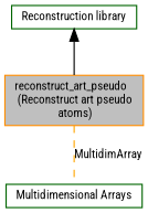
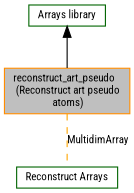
  digraph {
    fontname="Roboto Condensed"
    rankdir=TB
    node [color=darkgreen fillcolor=white fontname="Roboto Condensed" fontsize=10 shape=record style=filled]
    edge [fontname="Roboto Condensed" fontsize=10 labelfontname=Helvetica labelfontsize=10 shape=plaintext]
-   n1 [height=0.2 label="Multidimensional Arrays" width=0.4]
-   n2 [height=0.2 label="Reconstruction library" width=0.4]
+   n1 [height=0.2 label="Reconstruct Arrays" width=0.4]
+   n2 [height=0.2 label="Arrays library" width=0.4]
    n3 [color=darkorange fillcolor=grey75 fontcolor=black height=0.2 label="reconstruct_art_pseudo\l (Reconstruct art pseudo\l atoms)" width=0.4]
    n2 -> n3 [dir=back style=solid]
    n3 -> n1 [color=orange dir=none label=MultidimArray style=dashed]
  }
